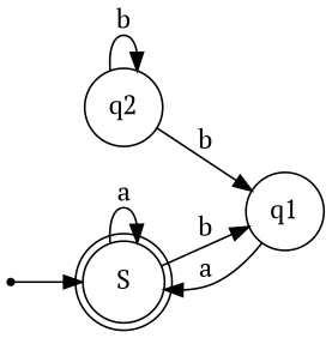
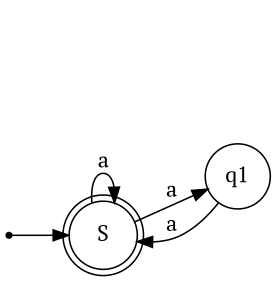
  digraph {
    fontname="PT Serif"
    rankdir=LR
    node [fontname="PT Serif" shape=circle]
    edge [fontname="PT Serif"]
    S [shape=doublecircle]
    q1
    qi [shape=point]
-   q2
    S -> S [label=a]
-   S -> q1 [label=b]
+   S -> q1 [label=a]
    q1 -> S [label=a]
    qi -> S
-   q2 -> q1 [label=b]
-   q2 -> q2 [label=b]
  }
